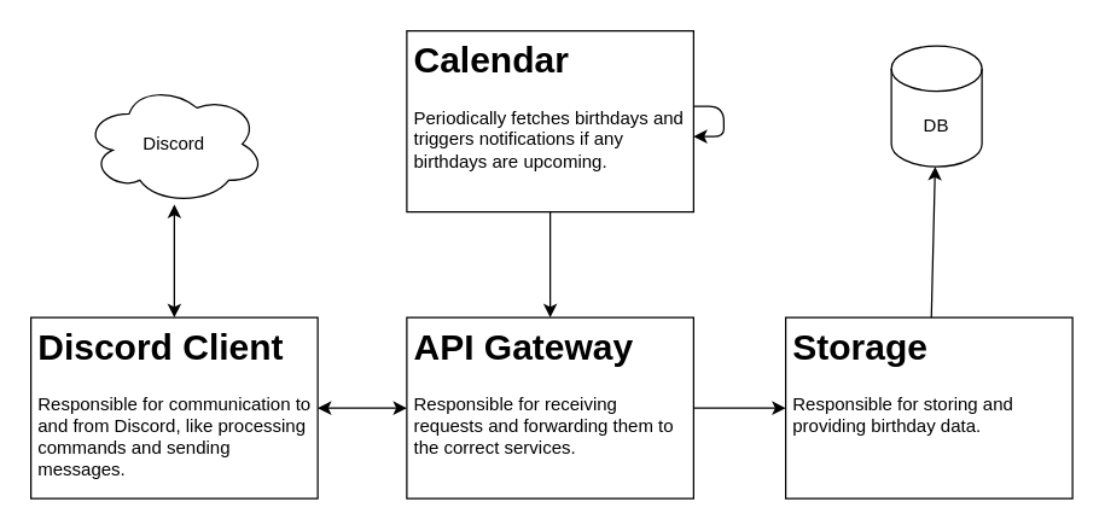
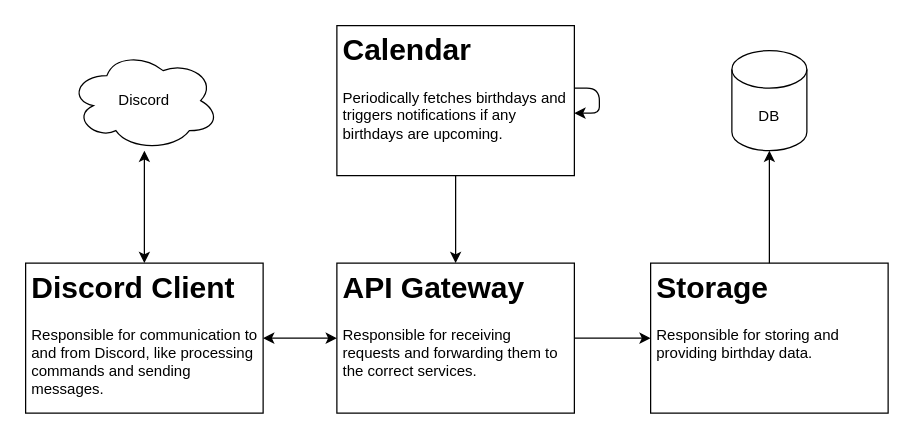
  <mxCell id="0" />
  <mxCell id="1" parent="0" />
  <mxCell id="2" value="&lt;h1&gt;Calendar&lt;/h1&gt;&lt;p&gt;Periodically fetches birthdays and triggers notifications if any birthdays are upcoming.&lt;/p&gt;" style="text;html=1;spacing=5;spacingTop=-20;whiteSpace=wrap;overflow=hidden;rounded=0;strokeColor=#000000;fillColor=#ffffff;" vertex="1" parent="1"><mxGeometry x="269" y="20" width="190" height="120" as="geometry" /></mxCell>
  <mxCell id="3" value="&lt;h1&gt;Discord Client&lt;/h1&gt;&lt;p&gt;Responsible for communication to and from Discord, like processing commands and sending messages.&lt;/p&gt;" style="text;html=1;spacing=5;spacingTop=-20;whiteSpace=wrap;overflow=hidden;rounded=0;strokeColor=#000000;fillColor=#ffffff;" vertex="1" parent="1"><mxGeometry x="20" y="210" width="190" height="120" as="geometry" /></mxCell>
  <mxCell id="4" value="&lt;h1&gt;Storage&lt;/h1&gt;&lt;p&gt;Responsible for storing and providing birthday data.&lt;/p&gt;" style="text;html=1;spacing=5;spacingTop=-20;whiteSpace=wrap;overflow=hidden;rounded=0;glass=0;shadow=0;strokeColor=#000000;fillColor=#ffffff;" vertex="1" parent="1"><mxGeometry x="520" y="210" width="190" height="120" as="geometry" /></mxCell>
  <mxCell id="5" value="&lt;h1&gt;API Gateway&lt;/h1&gt;&lt;p&gt;Responsible for receiving requests and forwarding them to the correct services.&lt;/p&gt;" style="text;html=1;spacing=5;spacingTop=-20;whiteSpace=wrap;overflow=hidden;rounded=0;strokeColor=#000000;glass=0;sketch=0;shadow=0;fillColor=#ffffff;" vertex="1" parent="1"><mxGeometry x="269" y="210" width="190" height="120" as="geometry" /></mxCell>
  <mxCell id="6" value="" style="endArrow=classic;html=1;" edge="1" parent="1" source="2" target="5"><mxGeometry width="50" height="50" relative="1" as="geometry"><mxPoint x="100" y="280" as="sourcePoint" /><mxPoint x="150" y="230" as="targetPoint" /></mxGeometry></mxCell>
  <mxCell id="7" value="" style="endArrow=classic;html=1;" edge="1" parent="1" source="5" target="4"><mxGeometry width="50" height="50" relative="1" as="geometry"><mxPoint x="560" y="250" as="sourcePoint" /><mxPoint x="610" y="200" as="targetPoint" /></mxGeometry></mxCell>
  <mxCell id="8" value="" style="endArrow=classic;html=1;edgeStyle=orthogonalEdgeStyle;" edge="1" parent="1" source="2" target="2"><mxGeometry width="50" height="50" relative="1" as="geometry"><mxPoint x="310" y="-60" as="sourcePoint" /><mxPoint x="360" y="-110" as="targetPoint" /></mxGeometry></mxCell>
  <mxCell id="9" value="" style="endArrow=classic;startArrow=classic;html=1;" edge="1" parent="1" source="3" target="5"><mxGeometry width="50" height="50" relative="1" as="geometry"><mxPoint x="110" y="150" as="sourcePoint" /><mxPoint x="160" y="100" as="targetPoint" /></mxGeometry></mxCell>
- <mxCell id="10" value="Discord" style="ellipse;shape=cloud;whiteSpace=wrap;html=1;" vertex="1" parent="1"><mxGeometry x="55" y="55" width="120" height="80" as="geometry" /></mxCell>
+ <mxCell id="10" value="Discord" style="ellipse;shape=cloud;whiteSpace=wrap;html=1;" vertex="1" parent="1"><mxGeometry x="55" y="40" width="120" height="80" as="geometry" /></mxCell>
  <mxCell id="11" value="" style="endArrow=classic;startArrow=classic;html=1;" edge="1" parent="1" source="3" target="10"><mxGeometry width="50" height="50" relative="1" as="geometry"><mxPoint x="-40" y="170" as="sourcePoint" /><mxPoint x="10" y="120" as="targetPoint" /></mxGeometry></mxCell>
- <mxCell id="12" value="DB" style="shape=cylinder3;whiteSpace=wrap;html=1;boundedLbl=1;backgroundOutline=1;size=15;" vertex="1" parent="1"><mxGeometry x="590" y="30" width="60" height="80" as="geometry" /></mxCell>
+ <mxCell id="12" value="DB" style="shape=cylinder3;whiteSpace=wrap;html=1;boundedLbl=1;backgroundOutline=1;size=15;" vertex="1" parent="1"><mxGeometry x="585" y="40" width="60" height="80" as="geometry" /></mxCell>
  <mxCell id="13" value="" style="endArrow=classic;html=1;" edge="1" parent="1" source="4" target="12"><mxGeometry width="50" height="50" relative="1" as="geometry"><mxPoint x="540" y="380" as="sourcePoint" /><mxPoint x="590" y="330" as="targetPoint" /></mxGeometry></mxCell>
